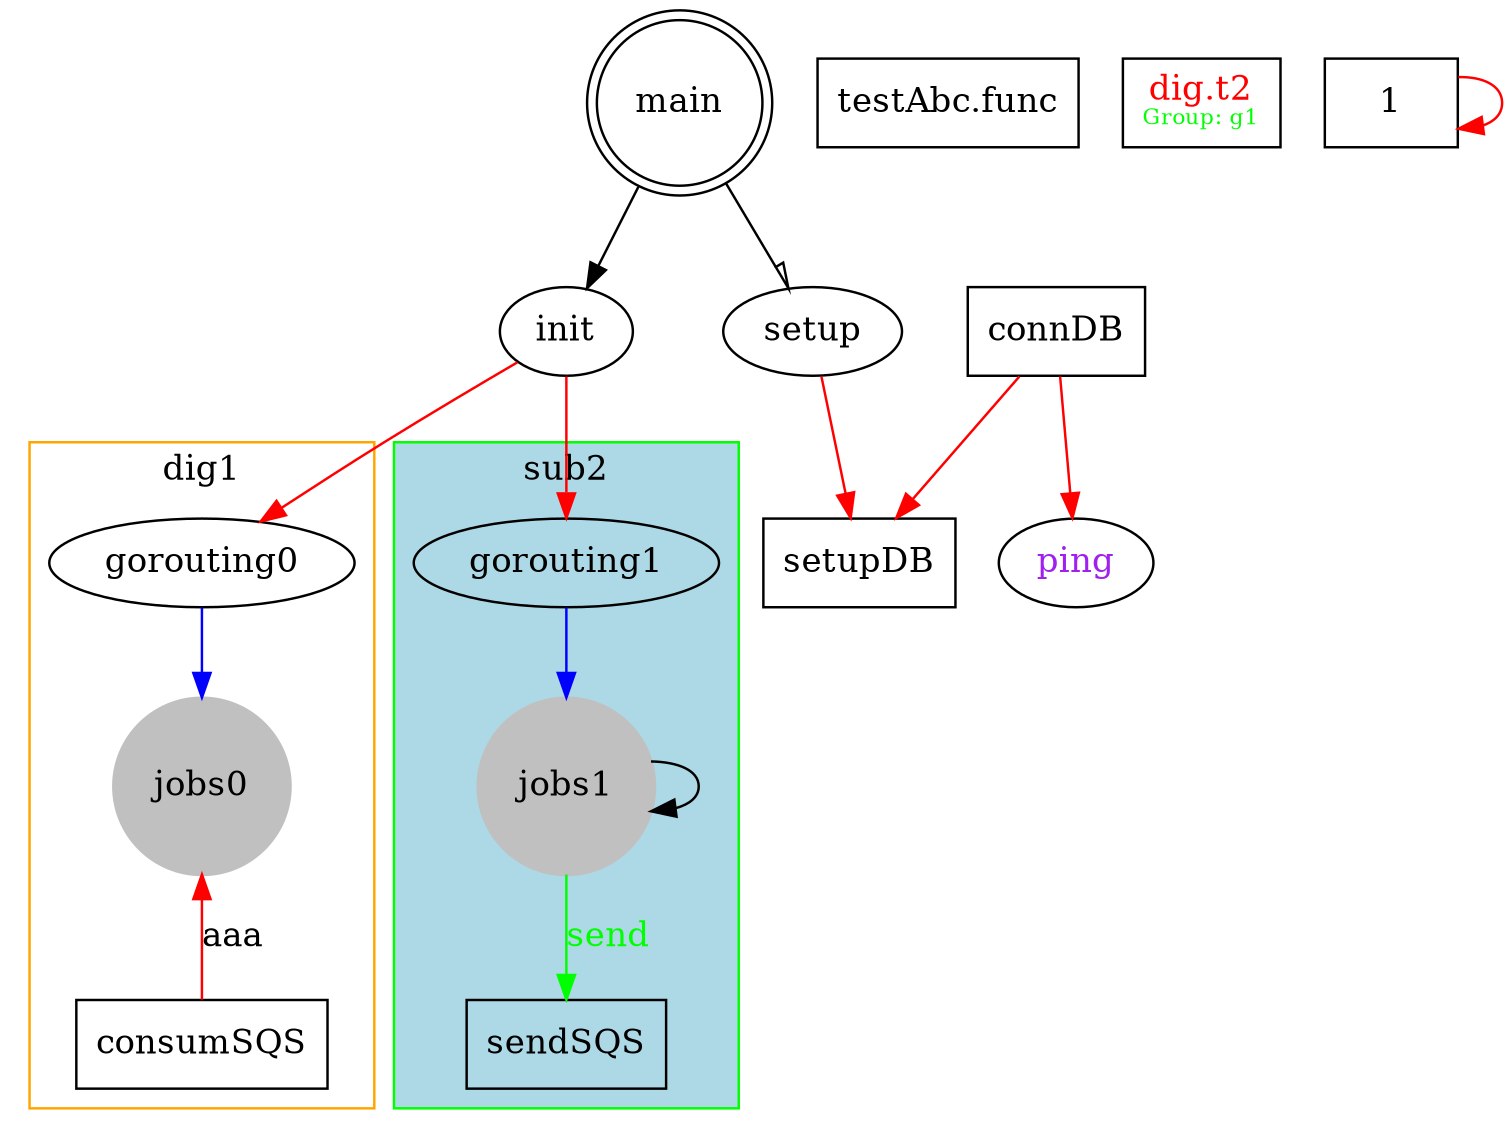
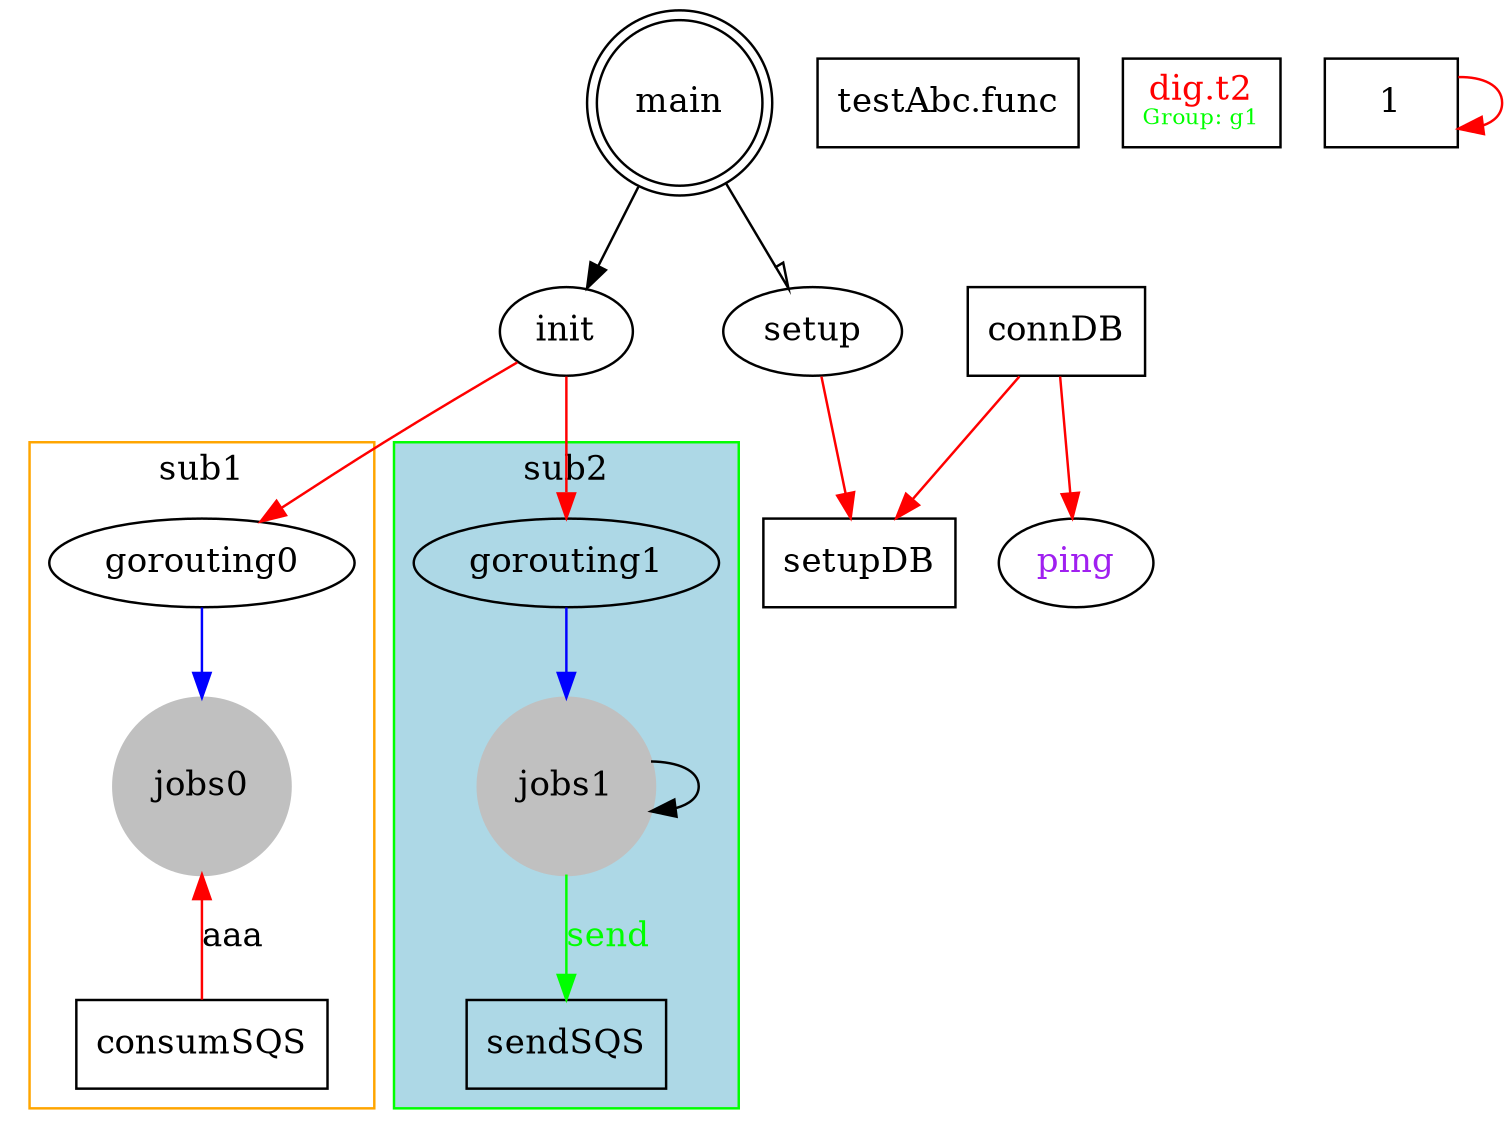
  digraph {
    node [shape=box]
    edge [color=red]
    gorouting0 [shape=ellipse]
    jobs0 [color=grey shape=circle style=filled]
    consumSQS
    gorouting1 [shape=ellipse]
    jobs1 [color=grey shape=circle style=filled]
    sendSQS
    main [shape=doublecircle]
    init [shape=""]
    setup [shape=""]
    setupDB
    connDB
    ping [fontcolor=purple shape=ellipse]
    "testAbc.func"
    n14 [fontcolor=red label=<dig.t2<BR /><FONT POINT-SIZE="9" color="green">Group: g1</FONT>>]
    1
    subgraph cluster_1 {
      color=orange
-     label=dig1
+     label=sub1
      gorouting0
      jobs0
      consumSQS
    }
    subgraph cluster_2 {
      bgcolor=lightblue
      color=green
      label=sub2
      gorouting1
      jobs1
      sendSQS
    }
    gorouting0 -> jobs0 [color=blue]
    jobs0 -> consumSQS [dir=back label=aaa]
    gorouting1 -> jobs1 [color=blue]
    jobs1 -> jobs1 [color=black]
    jobs1 -> sendSQS [color=green fontcolor=green label=send]
    main -> init [color=""]
    main -> setup [arrowhead=olnormal color=""]
    init -> gorouting0
    init -> gorouting1
    setup -> setupDB
    connDB -> setupDB
    connDB -> ping
    1 -> 1
  }
